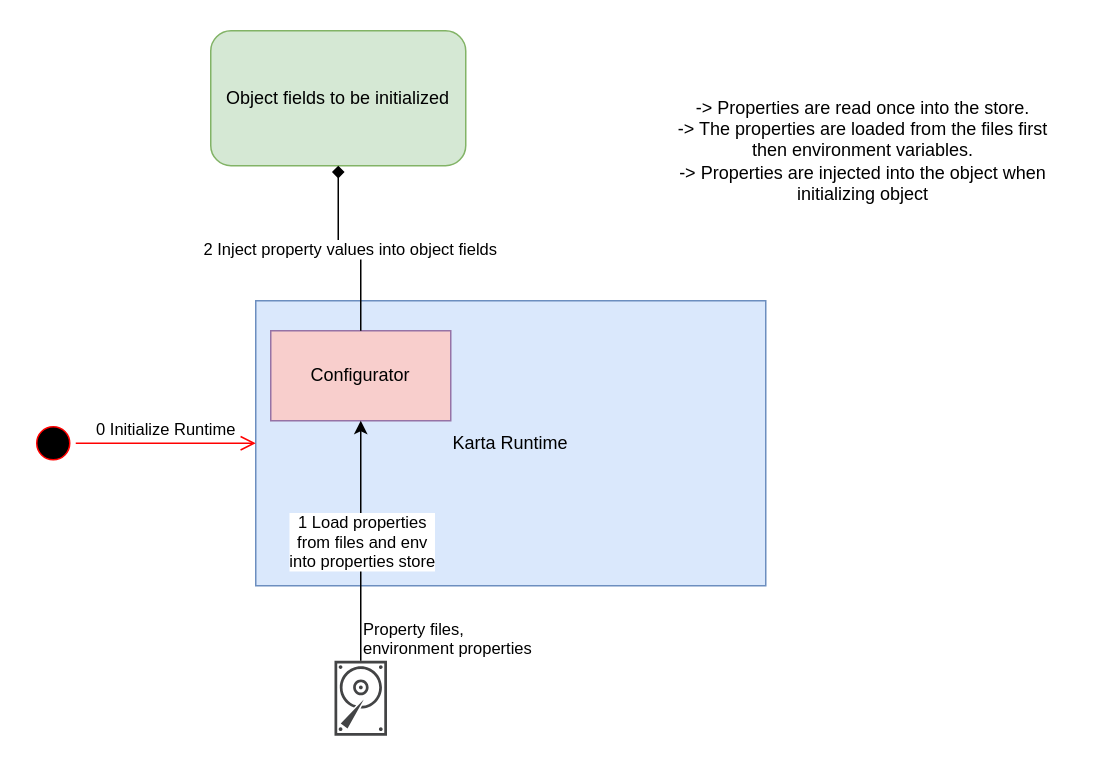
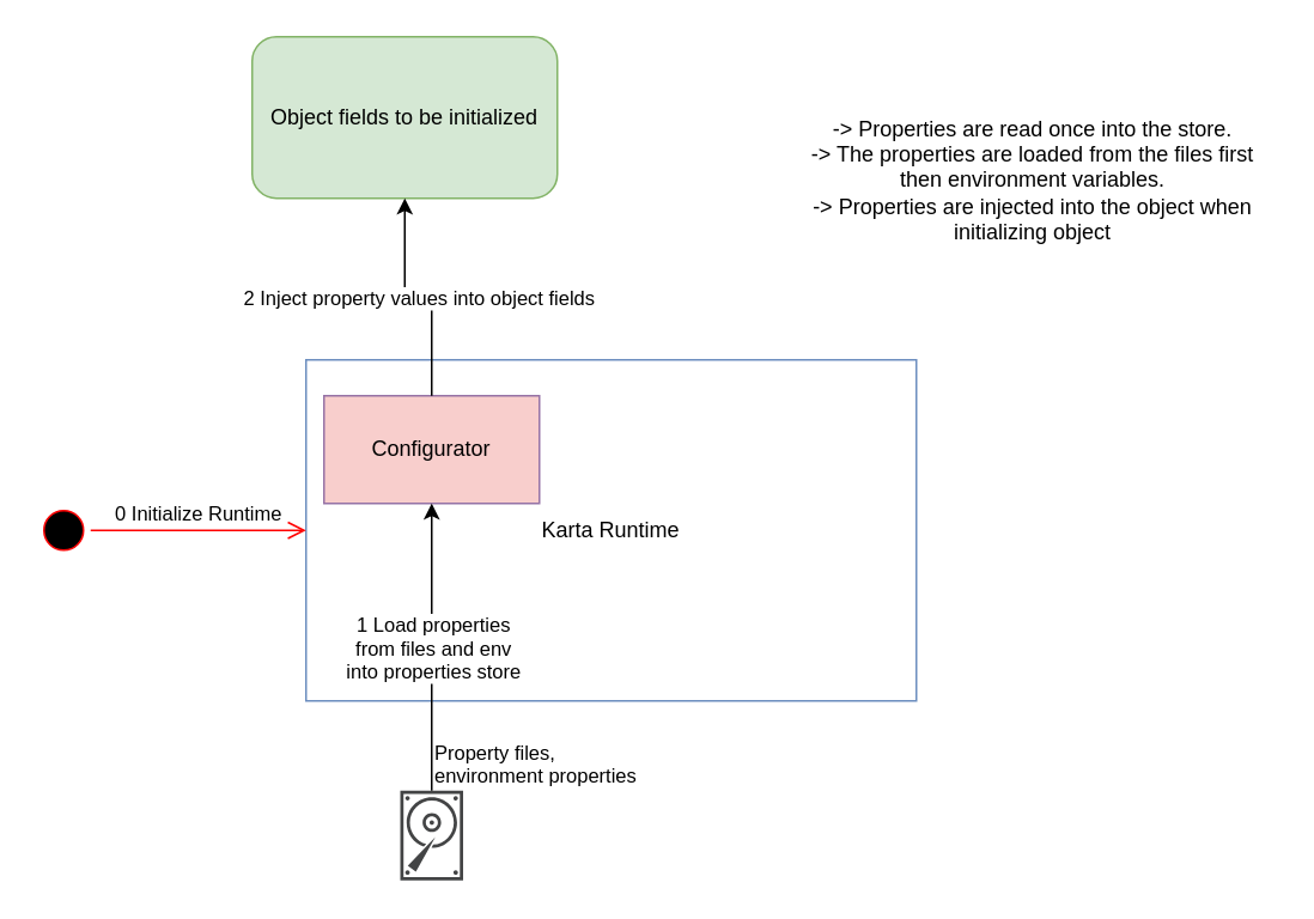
  <mxCell id="0" />
  <mxCell id="1" parent="0" />
- <mxCell id="2" value="Karta Runtime" style="rounded=0;whiteSpace=wrap;html=1;fillColor=#dae8fc;strokeColor=#6c8ebf;" vertex="1" parent="1"><mxGeometry x="170" y="200" width="340" height="190" as="geometry" /></mxCell>
+ <mxCell id="2" value="Karta Runtime" style="rounded=0;whiteSpace=wrap;html=1;fillColor=#ffffff;strokeColor=#6c8ebf;" vertex="1" parent="1"><mxGeometry x="170" y="200" width="340" height="190" as="geometry" /></mxCell>
  <mxCell id="3" value="Configurator" style="rounded=0;whiteSpace=wrap;html=1;fillColor=#f8cecc;strokeColor=#9673a6;" vertex="1" parent="1"><mxGeometry x="180" y="220" width="120" height="60" as="geometry" /></mxCell>
  <mxCell id="4" value="" style="sketch=0;pointerEvents=1;shadow=0;dashed=0;html=1;strokeColor=none;fillColor=#434445;aspect=fixed;labelPosition=center;verticalLabelPosition=bottom;verticalAlign=top;align=center;outlineConnect=0;shape=mxgraph.vvd.disk;" vertex="1" parent="1"><mxGeometry x="222.5" y="440" width="35" height="50" as="geometry" /></mxCell>
  <mxCell id="5" value="" style="ellipse;html=1;shape=startState;fillColor=#000000;strokeColor=#ff0000;" vertex="1" parent="1"><mxGeometry x="20" y="280" width="30" height="30" as="geometry" /></mxCell>
  <mxCell id="6" value="0 Initialize Runtime" style="edgeStyle=orthogonalEdgeStyle;html=1;verticalAlign=bottom;endArrow=open;endSize=8;strokeColor=#ff0000;rounded=0;" edge="1" source="5" parent="1" target="2"><mxGeometry relative="1" as="geometry"><mxPoint x="55" y="360" as="targetPoint" /></mxGeometry></mxCell>
  <mxCell id="7" value="" style="endArrow=classic;html=1;rounded=0;edgeStyle=orthogonalEdgeStyle;" edge="1" parent="1" source="4" target="3"><mxGeometry relative="1" as="geometry"><mxPoint x="140" y="460" as="sourcePoint" /><mxPoint x="440" y="450" as="targetPoint" /></mxGeometry></mxCell>
  <mxCell id="8" value="1 Load properties&lt;br&gt;from files and env&lt;br&gt;into properties store" style="edgeLabel;resizable=0;html=1;align=center;verticalAlign=middle;" connectable="0" vertex="1" parent="7"><mxGeometry relative="1" as="geometry" /></mxCell>
  <mxCell id="9" value="Property files, &lt;br&gt;environment properties" style="edgeLabel;resizable=0;html=1;align=left;verticalAlign=bottom;" connectable="0" vertex="1" parent="7"><mxGeometry x="-1" relative="1" as="geometry" /></mxCell>
  <mxCell id="10" value="Object fields to be initialized" style="whiteSpace=wrap;html=1;fillColor=#d5e8d4;strokeColor=#82b366;rounded=1;" vertex="1" parent="1"><mxGeometry x="140" y="20" width="170" height="90" as="geometry" /></mxCell>
- <mxCell id="11" value="" style="endArrow=diamond;html=1;rounded=0;edgeStyle=orthogonalEdgeStyle;" edge="1" parent="1" source="3" target="10"><mxGeometry relative="1" as="geometry"><mxPoint x="250" y="450" as="sourcePoint" /><mxPoint x="250" y="290" as="targetPoint" /></mxGeometry></mxCell>
+ <mxCell id="11" value="" style="endArrow=classic;html=1;rounded=0;edgeStyle=orthogonalEdgeStyle;" edge="1" parent="1" source="3" target="10"><mxGeometry relative="1" as="geometry"><mxPoint x="250" y="450" as="sourcePoint" /><mxPoint x="250" y="290" as="targetPoint" /></mxGeometry></mxCell>
  <mxCell id="12" value="2 Inject property values into object fields" style="edgeLabel;resizable=0;html=1;align=center;verticalAlign=middle;" connectable="0" vertex="1" parent="11"><mxGeometry relative="1" as="geometry" /></mxCell>
  <mxCell id="13" value="-&amp;gt; Properties are read once into the store.&lt;br&gt;-&amp;gt; The properties are loaded from the files first then environment variables.&lt;br&gt;-&amp;gt; Properties are injected into the object when initializing object" style="text;html=1;strokeColor=none;fillColor=none;align=center;verticalAlign=middle;whiteSpace=wrap;rounded=0;" vertex="1" parent="1"><mxGeometry x="440" y="40" width="270" height="120" as="geometry" /></mxCell>
